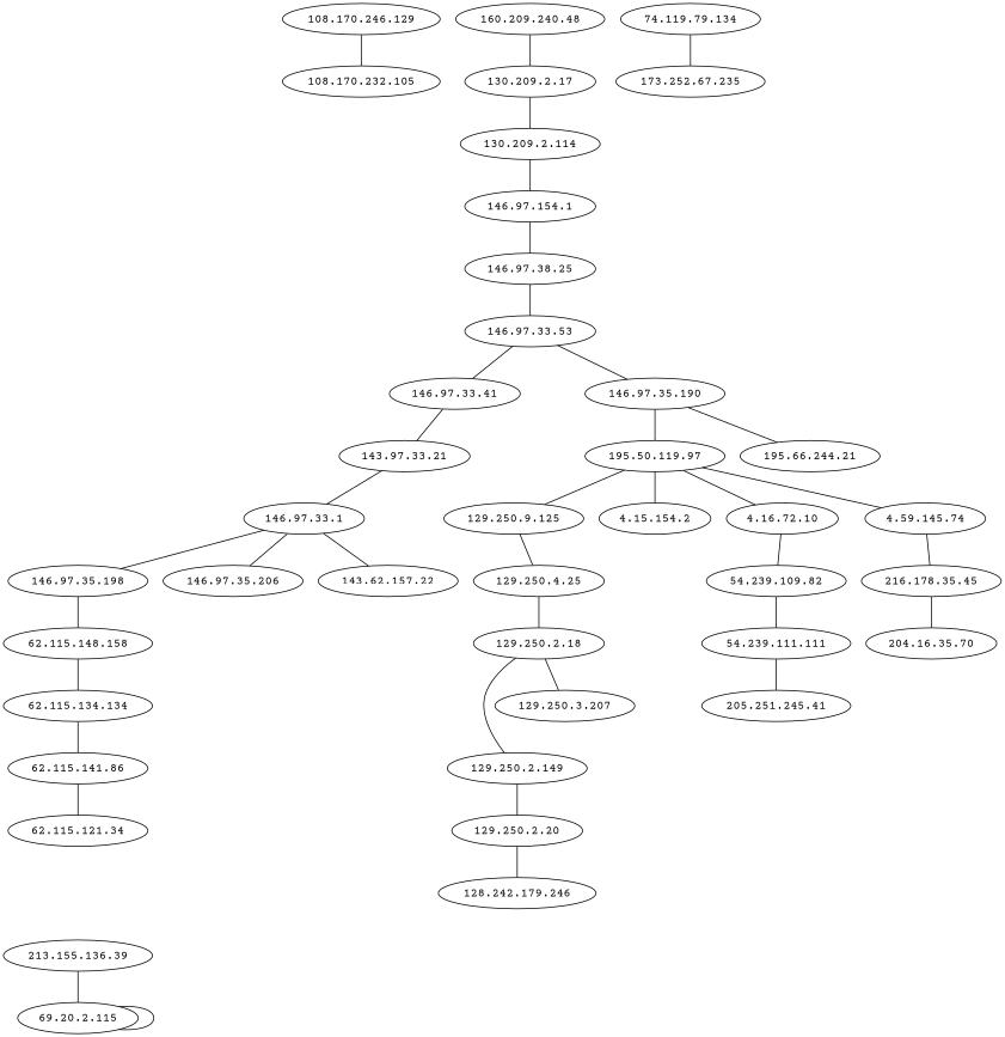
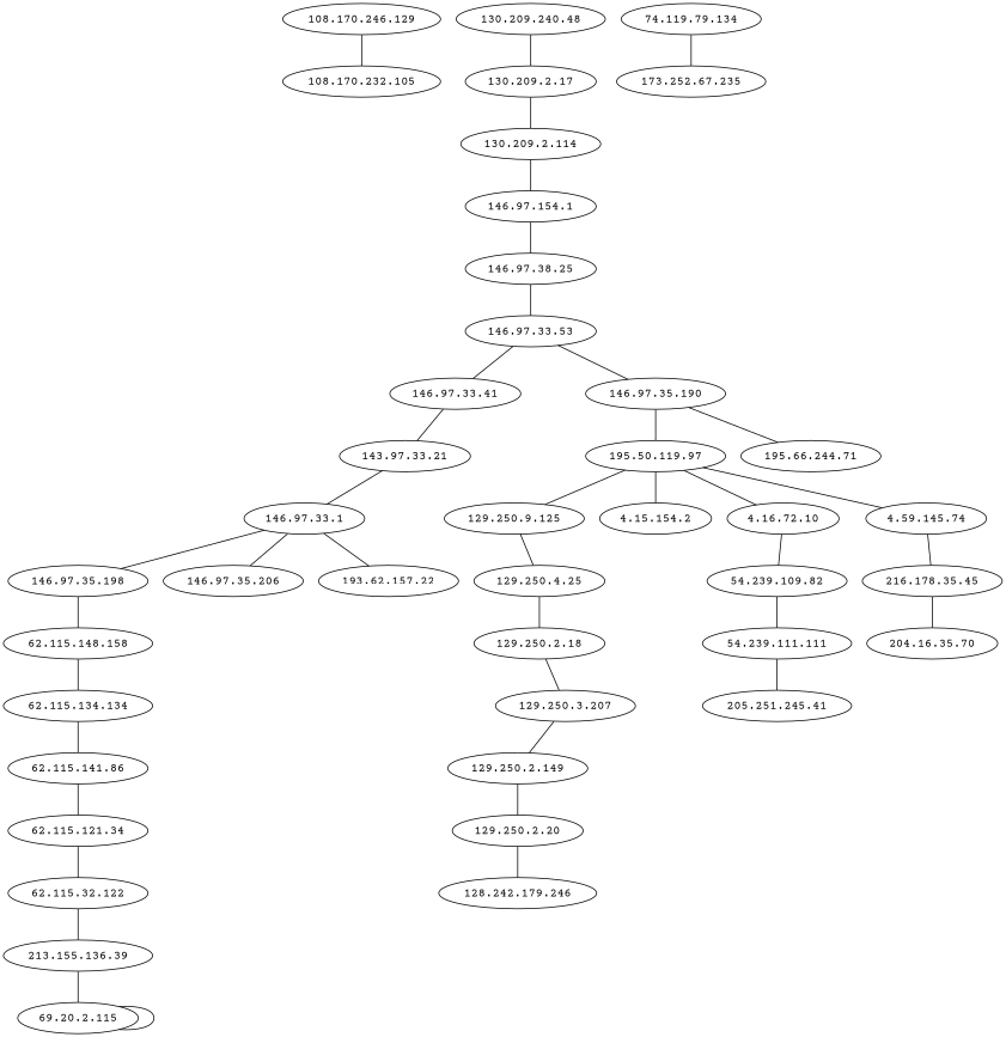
  graph {
    fontname="Courier Prime"
    node [fontname="Courier Prime"]
    edge [fontname="Courier Prime"]
    "108.170.246.129"
    "108.170.232.105"
    "129.250.2.149"
    "129.250.2.20"
    "128.242.179.246"
    "129.250.2.18"
    "129.250.3.207"
    "129.250.4.25"
    "129.250.9.125"
    "130.209.2.114"
    "146.97.154.1"
    "146.97.38.25"
    "146.97.33.53"
    "130.209.2.17"
-   "130.209.240.48" [label="160.209.240.48"]
+   "130.209.240.48"
    "146.97.33.41"
    "146.97.35.190"
    "146.97.33.1"
    "146.97.35.198"
    "146.97.35.206"
-   "193.62.157.22" [label="143.62.157.22"]
+   "193.62.157.22"
    "62.115.148.158"
    "62.115.134.134"
    n24 [label="143.97.33.21"]
    "195.50.119.97"
-   "195.66.244.71" [label="195.66.244.21"]
+   "195.66.244.71"
    "4.15.154.2"
    "4.16.72.10"
    "4.59.145.74"
    "54.239.109.82"
    "216.178.35.45"
    "62.115.141.86"
    "74.119.79.134"
    "173.252.67.235"
    "54.239.111.111"
    "204.16.35.70"
    "213.155.136.39"
    "69.20.2.115"
    "205.251.245.41"
    "62.115.121.34"
+   "62.115.32.122"
    "108.170.246.129" -- "108.170.232.105"
    "129.250.2.149" -- "129.250.2.20"
    "129.250.2.20" -- "128.242.179.246"
    "129.250.2.18" -- "129.250.3.207"
-   "129.250.2.18" -- "129.250.2.149"
+   "129.250.3.207" -- "129.250.2.149"
    "129.250.4.25" -- "129.250.2.18"
    "129.250.9.125" -- "129.250.4.25"
    "130.209.2.114" -- "146.97.154.1"
    "146.97.154.1" -- "146.97.38.25"
    "146.97.38.25" -- "146.97.33.53"
    "146.97.33.53" -- "146.97.33.41"
    "146.97.33.53" -- "146.97.35.190"
    "130.209.2.17" -- "130.209.2.114"
    "130.209.240.48" -- "130.209.2.17"
    "146.97.33.41" -- n24
    "146.97.35.190" -- "195.50.119.97"
    "146.97.35.190" -- "195.66.244.71"
    "146.97.33.1" -- "146.97.35.198"
    "146.97.33.1" -- "146.97.35.206"
    "146.97.33.1" -- "193.62.157.22"
    "146.97.35.198" -- "62.115.148.158"
    "62.115.148.158" -- "62.115.134.134"
    "62.115.134.134" -- "62.115.141.86"
    n24 -- "146.97.33.1"
    "195.50.119.97" -- "129.250.9.125"
    "195.50.119.97" -- "4.15.154.2"
    "195.50.119.97" -- "4.16.72.10"
    "195.50.119.97" -- "4.59.145.74"
    "4.16.72.10" -- "54.239.109.82"
    "4.59.145.74" -- "216.178.35.45"
    "54.239.109.82" -- "54.239.111.111"
    "216.178.35.45" -- "204.16.35.70"
    "62.115.141.86" -- "62.115.121.34"
    "74.119.79.134" -- "173.252.67.235"
    "54.239.111.111" -- "205.251.245.41"
    "213.155.136.39" -- "69.20.2.115"
    "69.20.2.115" -- "69.20.2.115"
+   "62.115.121.34" -- "62.115.32.122"
+   "62.115.32.122" -- "213.155.136.39"
  }
